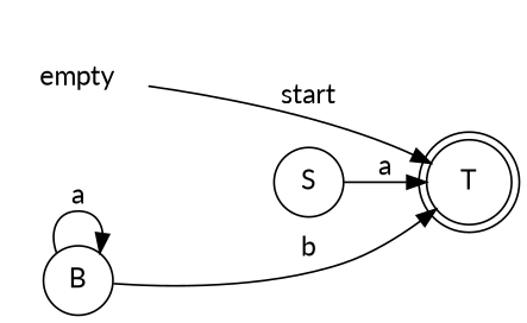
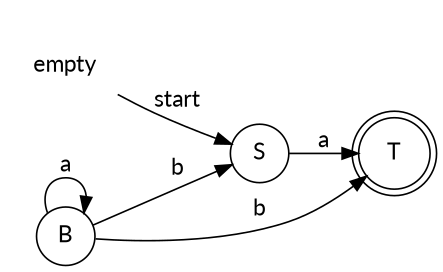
  digraph {
    fontname=Lato
    rankdir=LR
    node [fontname=Lato shape=circle]
    edge [fontname=Lato]
    empty [color=white]
    S
    T [shape=doublecircle]
    B
-   empty -> T [label=start]
+   empty -> S [label=start]
    S -> T [label=a]
+   B -> S [label=b]
    B -> T [label=b]
    B -> B [label=a]
  }
